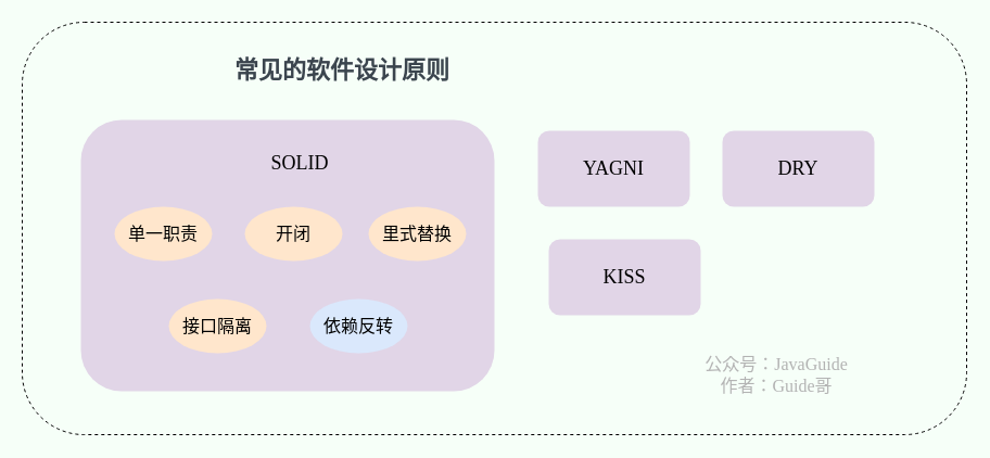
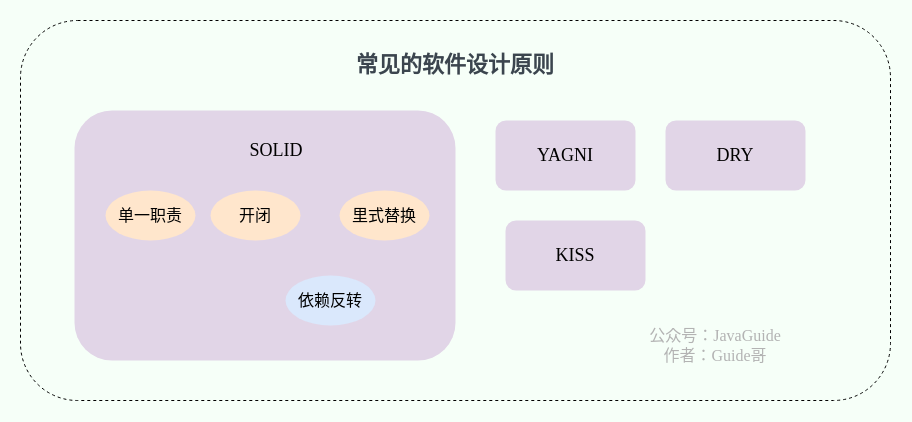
  <mxCell id="0" />
  <mxCell id="1" parent="0" />
  <mxCell id="2" value="" style="rounded=1;whiteSpace=wrap;html=1;strokeWidth=1;shadow=0;sketch=0;fontFamily=JetBrains Mono;fillColor=#F6FFF8;dashed=1;fontSource=https%3A%2F%2Ffonts.googleapis.com%2Fcss%3Ffamily%3DJetBrains%2BMono;" parent="1" vertex="1"><mxGeometry x="20" y="20" width="870" height="380" as="geometry" /></mxCell>
  <mxCell id="3" value="" style="rounded=1;whiteSpace=wrap;html=1;strokeWidth=1;fillColor=#e1d5e7;strokeColor=none;shadow=0;sketch=0;fontFamily=JetBrains Mono;fontSource=https%3A%2F%2Ffonts.googleapis.com%2Fcss%3Ffamily%3DJetBrains%2BMono;" parent="1" vertex="1"><mxGeometry x="74" y="110" width="381" height="250" as="geometry" /></mxCell>
  <mxCell id="4" value="SOLID" style="text;html=1;strokeColor=none;fillColor=none;align=center;verticalAlign=middle;whiteSpace=wrap;rounded=0;fontSize=18;shadow=0;sketch=0;fontFamily=JetBrains Mono;fontSource=https%3A%2F%2Ffonts.googleapis.com%2Fcss%3Ffamily%3DJetBrains%2BMono;" parent="1" vertex="1"><mxGeometry x="231" y="140" width="90" height="20" as="geometry" /></mxCell>
  <mxCell id="5" value="公众号：JavaGuide&lt;br style=&quot;font-size: 16px;&quot;&gt;作者：Guide哥" style="text;html=1;strokeColor=none;fillColor=none;align=center;verticalAlign=middle;whiteSpace=wrap;rounded=0;labelBackgroundColor=none;fontSize=16;fontColor=#B3B3B3;rotation=0;sketch=0;shadow=0;fontFamily=JetBrains Mono;fontSource=https%3A%2F%2Ffonts.googleapis.com%2Fcss%3Ffamily%3DJetBrains%2BMono;" parent="1" vertex="1"><mxGeometry x="625" y="340" width="180" height="10" as="geometry" /></mxCell>
  <mxCell id="6" value="单一职责" style="ellipse;whiteSpace=wrap;html=1;strokeWidth=1;fontSize=16;fillColor=#ffe6cc;strokeColor=none;shadow=0;sketch=0;fontFamily=JetBrains Mono;fontSource=https%3A%2F%2Ffonts.googleapis.com%2Fcss%3Ffamily%3DJetBrains%2BMono;" parent="1" vertex="1"><mxGeometry x="105" y="190" width="90" height="50" as="geometry" /></mxCell>
- <mxCell id="7" value="开闭" style="ellipse;whiteSpace=wrap;html=1;strokeWidth=1;fontSize=16;fillColor=#ffe6cc;strokeColor=none;shadow=0;sketch=0;fontFamily=JetBrains Mono;fontSource=https%3A%2F%2Ffonts.googleapis.com%2Fcss%3Ffamily%3DJetBrains%2BMono;" parent="1" vertex="1"><mxGeometry x="225" y="190" width="90" height="50" as="geometry" /></mxCell>
+ <mxCell id="7" value="开闭" style="ellipse;whiteSpace=wrap;html=1;strokeWidth=1;fontSize=16;fillColor=#ffe6cc;strokeColor=none;shadow=0;sketch=0;fontFamily=JetBrains Mono;fontSource=https%3A%2F%2Ffonts.googleapis.com%2Fcss%3Ffamily%3DJetBrains%2BMono;" parent="1" vertex="1"><mxGeometry x="210" y="190" width="90" height="50" as="geometry" /></mxCell>
  <mxCell id="8" value="里式替换" style="ellipse;whiteSpace=wrap;html=1;strokeWidth=1;fontSize=16;fillColor=#ffe6cc;strokeColor=none;shadow=0;sketch=0;fontFamily=JetBrains Mono;fontSource=https%3A%2F%2Ffonts.googleapis.com%2Fcss%3Ffamily%3DJetBrains%2BMono;" parent="1" vertex="1"><mxGeometry x="339" y="190" width="90" height="50" as="geometry" /></mxCell>
- <mxCell id="9" value="接口隔离" style="ellipse;whiteSpace=wrap;html=1;strokeWidth=1;fontSize=16;fillColor=#ffe6cc;strokeColor=none;shadow=0;sketch=0;fontFamily=JetBrains Mono;fontSource=https%3A%2F%2Ffonts.googleapis.com%2Fcss%3Ffamily%3DJetBrains%2BMono;" parent="1" vertex="1"><mxGeometry x="155" y="275" width="90" height="50" as="geometry" /></mxCell>
  <mxCell id="10" value="依赖反转" style="ellipse;whiteSpace=wrap;html=1;strokeWidth=1;fontSize=16;fillColor=#dae8fc;strokeColor=none;shadow=0;sketch=0;fontFamily=JetBrains Mono;fontSource=https%3A%2F%2Ffonts.googleapis.com%2Fcss%3Ffamily%3DJetBrains%2BMono;" parent="1" vertex="1"><mxGeometry x="285" y="275" width="90" height="50" as="geometry" /></mxCell>
  <mxCell id="11" value="KISS" style="rounded=1;whiteSpace=wrap;html=1;strokeWidth=1;fillColor=#e1d5e7;strokeColor=none;shadow=0;fontSize=18;sketch=0;fontFamily=JetBrains Mono;fontSource=https%3A%2F%2Ffonts.googleapis.com%2Fcss%3Ffamily%3DJetBrains%2BMono;" parent="1" vertex="1"><mxGeometry x="505" y="220" width="140" height="70" as="geometry" /></mxCell>
  <mxCell id="12" value="YAGNI" style="rounded=1;whiteSpace=wrap;html=1;strokeWidth=1;fillColor=#e1d5e7;strokeColor=none;shadow=0;fontSize=18;sketch=0;fontFamily=JetBrains Mono;fontSource=https%3A%2F%2Ffonts.googleapis.com%2Fcss%3Ffamily%3DJetBrains%2BMono;" parent="1" vertex="1"><mxGeometry x="495" y="120" width="140" height="70" as="geometry" /></mxCell>
  <mxCell id="13" value="DRY" style="rounded=1;whiteSpace=wrap;html=1;strokeWidth=1;fillColor=#e1d5e7;strokeColor=none;shadow=0;fontSize=18;sketch=0;fontFamily=JetBrains Mono;fontSource=https%3A%2F%2Ffonts.googleapis.com%2Fcss%3Ffamily%3DJetBrains%2BMono;" parent="1" vertex="1"><mxGeometry x="665" y="120" width="140" height="70" as="geometry" /></mxCell>
- <mxCell id="14" value="&lt;strong style=&quot;box-sizing: border-box; caret-color: rgb(59, 69, 78); color: rgb(59, 69, 78); font-size: 22px; orphans: 4; text-align: start;&quot;&gt;常见的软件设计原则&lt;/strong&gt;" style="text;html=1;strokeColor=none;fillColor=none;align=center;verticalAlign=middle;whiteSpace=wrap;rounded=0;fontSize=22;fontFamily=JetBrains Mono;fontSource=https%3A%2F%2Ffonts.googleapis.com%2Fcss%3Ffamily%3DJetBrains%2BMono;" vertex="1" parent="1"><mxGeometry x="212" y="50" width="206" height="30" as="geometry" /></mxCell>
+ <mxCell id="14" value="&lt;strong style=&quot;box-sizing: border-box; caret-color: rgb(59, 69, 78); color: rgb(59, 69, 78); font-size: 22px; orphans: 4; text-align: start;&quot;&gt;常见的软件设计原则&lt;/strong&gt;" style="text;html=1;strokeColor=none;fillColor=none;align=center;verticalAlign=middle;whiteSpace=wrap;rounded=0;fontSize=22;fontFamily=JetBrains Mono;fontSource=https%3A%2F%2Ffonts.googleapis.com%2Fcss%3Ffamily%3DJetBrains%2BMono;" vertex="1" parent="1"><mxGeometry x="352" y="50" width="206" height="30" as="geometry" /></mxCell>
